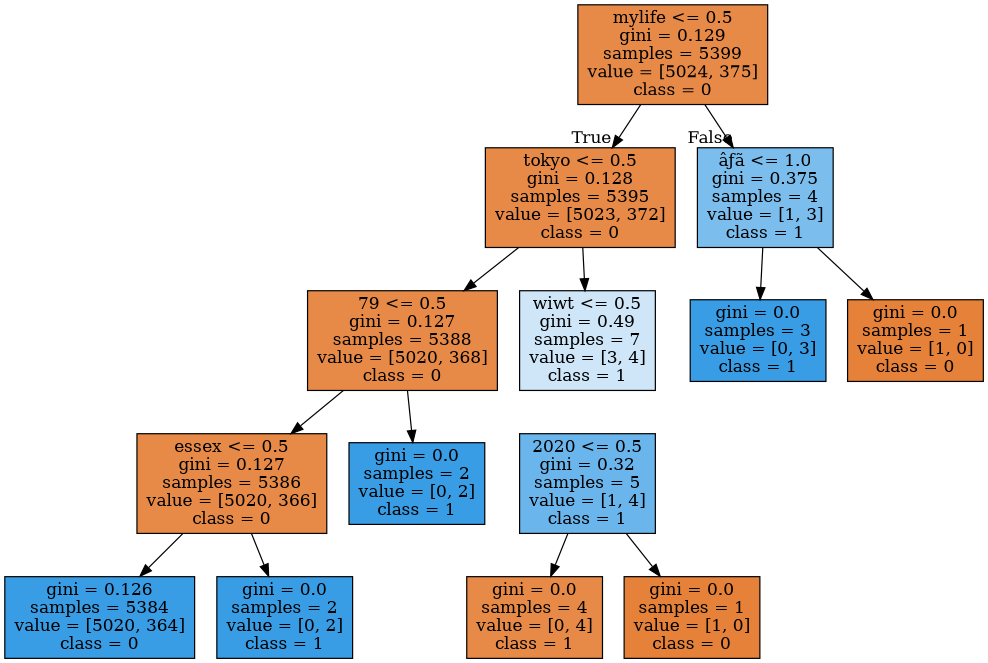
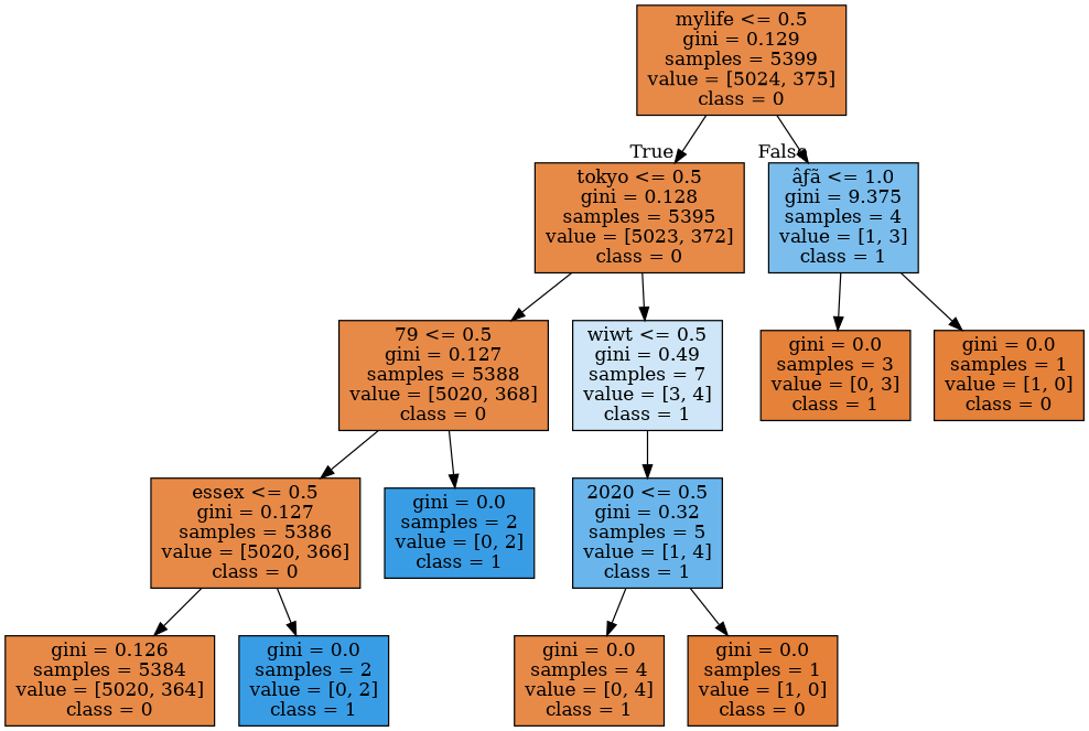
  digraph {
    node [color=black fillcolor="#e78a48" shape=box style=filled]
    n1 [label="mylife <= 0.5\ngini = 0.129\nsamples = 5399\nvalue = [5024, 375]\nclass = 0"]
    n2 [label="tokyo <= 0.5\ngini = 0.128\nsamples = 5395\nvalue = [5023, 372]\nclass = 0"]
-   n3 [fillcolor="#7bbeee" label="âƒã <= 1.0\ngini = 0.375\nsamples = 4\nvalue = [1, 3]\nclass = 1"]
+   n3 [fillcolor="#7bbeee" label="âƒã <= 1.0\ngini = 9.375\nsamples = 4\nvalue = [1, 3]\nclass = 1"]
    n4 [label="79 <= 0.5\ngini = 0.127\nsamples = 5388\nvalue = [5020, 368]\nclass = 0"]
    n5 [fillcolor="#cee6f8" label="wiwt <= 0.5\ngini = 0.49\nsamples = 7\nvalue = [3, 4]\nclass = 1"]
-   n6 [fillcolor="#399de5" label="gini = 0.0\nsamples = 3\nvalue = [0, 3]\nclass = 1"]
+   n6 [fillcolor="#e58139" label="gini = 0.0\nsamples = 3\nvalue = [0, 3]\nclass = 1"]
    n7 [fillcolor="#e58139" label="gini = 0.0\nsamples = 1\nvalue = [1, 0]\nclass = 0"]
    n8 [fillcolor="#e78a47" label="essex <= 0.5\ngini = 0.127\nsamples = 5386\nvalue = [5020, 366]\nclass = 0"]
    n9 [fillcolor="#399de5" label="gini = 0.0\nsamples = 2\nvalue = [0, 2]\nclass = 1"]
    n10 [fillcolor="#6ab6ec" label="2020 <= 0.5\ngini = 0.32\nsamples = 5\nvalue = [1, 4]\nclass = 1"]
-   n11 [fillcolor="#399de5" label="gini = 0.126\nsamples = 5384\nvalue = [5020, 364]\nclass = 0"]
+   n11 [fillcolor="#e78a47" label="gini = 0.126\nsamples = 5384\nvalue = [5020, 364]\nclass = 0"]
    n12 [fillcolor="#399de5" label="gini = 0.0\nsamples = 2\nvalue = [0, 2]\nclass = 1"]
    n13 [label="gini = 0.0\nsamples = 4\nvalue = [0, 4]\nclass = 1"]
    n14 [fillcolor="#e58139" label="gini = 0.0\nsamples = 1\nvalue = [1, 0]\nclass = 0"]
    n1 -> n2 [headlabel=True labelangle=45 labeldistance=2.5]
    n1 -> n3 [headlabel=False labelangle=-45 labeldistance=2.5]
    n2 -> n4
    n2 -> n5
    n3 -> n6
    n3 -> n7
    n4 -> n8
    n4 -> n9
+   n5 -> n10
    n8 -> n11
    n8 -> n12
    n10 -> n13
    n10 -> n14
  }
